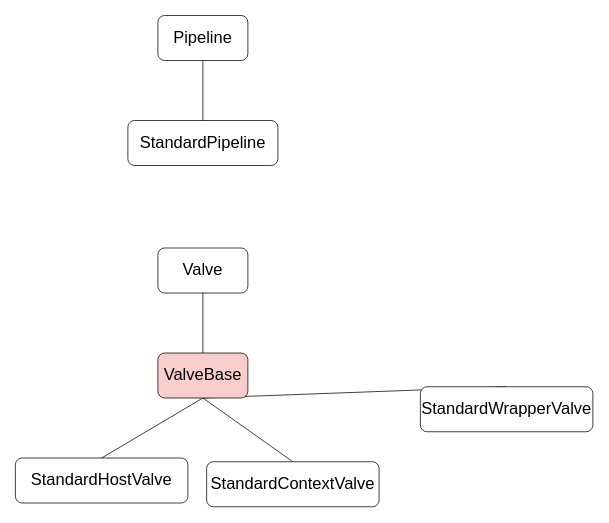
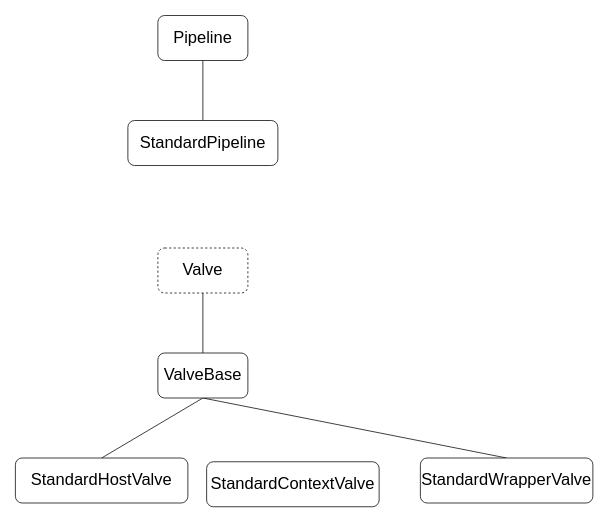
  <mxCell id="0" />
  <mxCell id="1" parent="0" />
  <mxCell id="2" style="edgeStyle=orthogonalEdgeStyle;rounded=0;orthogonalLoop=1;jettySize=auto;html=1;exitX=0.5;exitY=1;exitDx=0;exitDy=0;entryX=0.5;entryY=0;entryDx=0;entryDy=0;fontSize=22;endArrow=none;endFill=0;" edge="1" parent="1" source="3" target="4"><mxGeometry relative="1" as="geometry" /></mxCell>
  <mxCell id="3" value="Pipeline" style="rounded=1;whiteSpace=wrap;html=1;fontSize=22;" vertex="1" parent="1"><mxGeometry x="210" y="20" width="120" height="60" as="geometry" /></mxCell>
  <mxCell id="4" value="StandardPipeline" style="rounded=1;whiteSpace=wrap;html=1;fontSize=22;" vertex="1" parent="1"><mxGeometry x="170" y="160" width="200" height="60" as="geometry" /></mxCell>
  <mxCell id="5" style="edgeStyle=orthogonalEdgeStyle;rounded=0;orthogonalLoop=1;jettySize=auto;html=1;exitX=0.5;exitY=1;exitDx=0;exitDy=0;endArrow=none;endFill=0;fontSize=22;" edge="1" parent="1" source="6" target="10"><mxGeometry relative="1" as="geometry" /></mxCell>
- <mxCell id="6" value="Valve" style="rounded=1;whiteSpace=wrap;html=1;fontSize=22;" vertex="1" parent="1"><mxGeometry x="210" y="330" width="120" height="60" as="geometry" /></mxCell>
- <mxCell id="7" style="rounded=0;orthogonalLoop=1;jettySize=auto;html=1;exitX=0.5;exitY=1;exitDx=0;exitDy=0;endArrow=none;endFill=0;fontSize=22;entryX=0.5;entryY=0;entryDx=0;entryDy=0;" edge="1" parent="1" source="10" target="12"><mxGeometry relative="1" as="geometry" /></mxCell>
+ <mxCell id="6" value="Valve" style="rounded=1;whiteSpace=wrap;html=1;fontSize=22;dashed=1;" vertex="1" parent="1"><mxGeometry x="210" y="330" width="120" height="60" as="geometry" /></mxCell>
  <mxCell id="8" style="edgeStyle=none;rounded=0;orthogonalLoop=1;jettySize=auto;html=1;exitX=0.5;exitY=1;exitDx=0;exitDy=0;entryX=0.5;entryY=0;entryDx=0;entryDy=0;endArrow=none;endFill=0;fontSize=22;" edge="1" parent="1" source="10" target="11"><mxGeometry relative="1" as="geometry" /></mxCell>
  <mxCell id="9" style="edgeStyle=none;rounded=0;orthogonalLoop=1;jettySize=auto;html=1;exitX=0.5;exitY=1;exitDx=0;exitDy=0;entryX=0.5;entryY=0;entryDx=0;entryDy=0;endArrow=none;endFill=0;fontSize=22;" edge="1" parent="1" source="10" target="13"><mxGeometry relative="1" as="geometry" /></mxCell>
- <mxCell id="10" value="ValveBase" style="rounded=1;whiteSpace=wrap;html=1;fontSize=22;fillColor=#f8cecc;" vertex="1" parent="1"><mxGeometry x="210" y="470" width="120" height="60" as="geometry" /></mxCell>
+ <mxCell id="10" value="ValveBase" style="rounded=1;whiteSpace=wrap;html=1;fontSize=22;" vertex="1" parent="1"><mxGeometry x="210" y="470" width="120" height="60" as="geometry" /></mxCell>
  <mxCell id="11" value="StandardHostValve" style="rounded=1;whiteSpace=wrap;html=1;fontSize=22;" vertex="1" parent="1"><mxGeometry x="20" y="610" width="230" height="60" as="geometry" /></mxCell>
  <mxCell id="12" value="StandardContextValve" style="rounded=1;whiteSpace=wrap;html=1;fontSize=22;" vertex="1" parent="1"><mxGeometry x="275" y="615" width="230" height="60" as="geometry" /></mxCell>
- <mxCell id="13" value="StandardWrapperValve" style="rounded=1;whiteSpace=wrap;html=1;fontSize=22;" vertex="1" parent="1"><mxGeometry x="560" y="515" width="230" height="60" as="geometry" /></mxCell>
+ <mxCell id="13" value="StandardWrapperValve" style="rounded=1;whiteSpace=wrap;html=1;fontSize=22;" vertex="1" parent="1"><mxGeometry x="560" y="610" width="230" height="60" as="geometry" /></mxCell>
